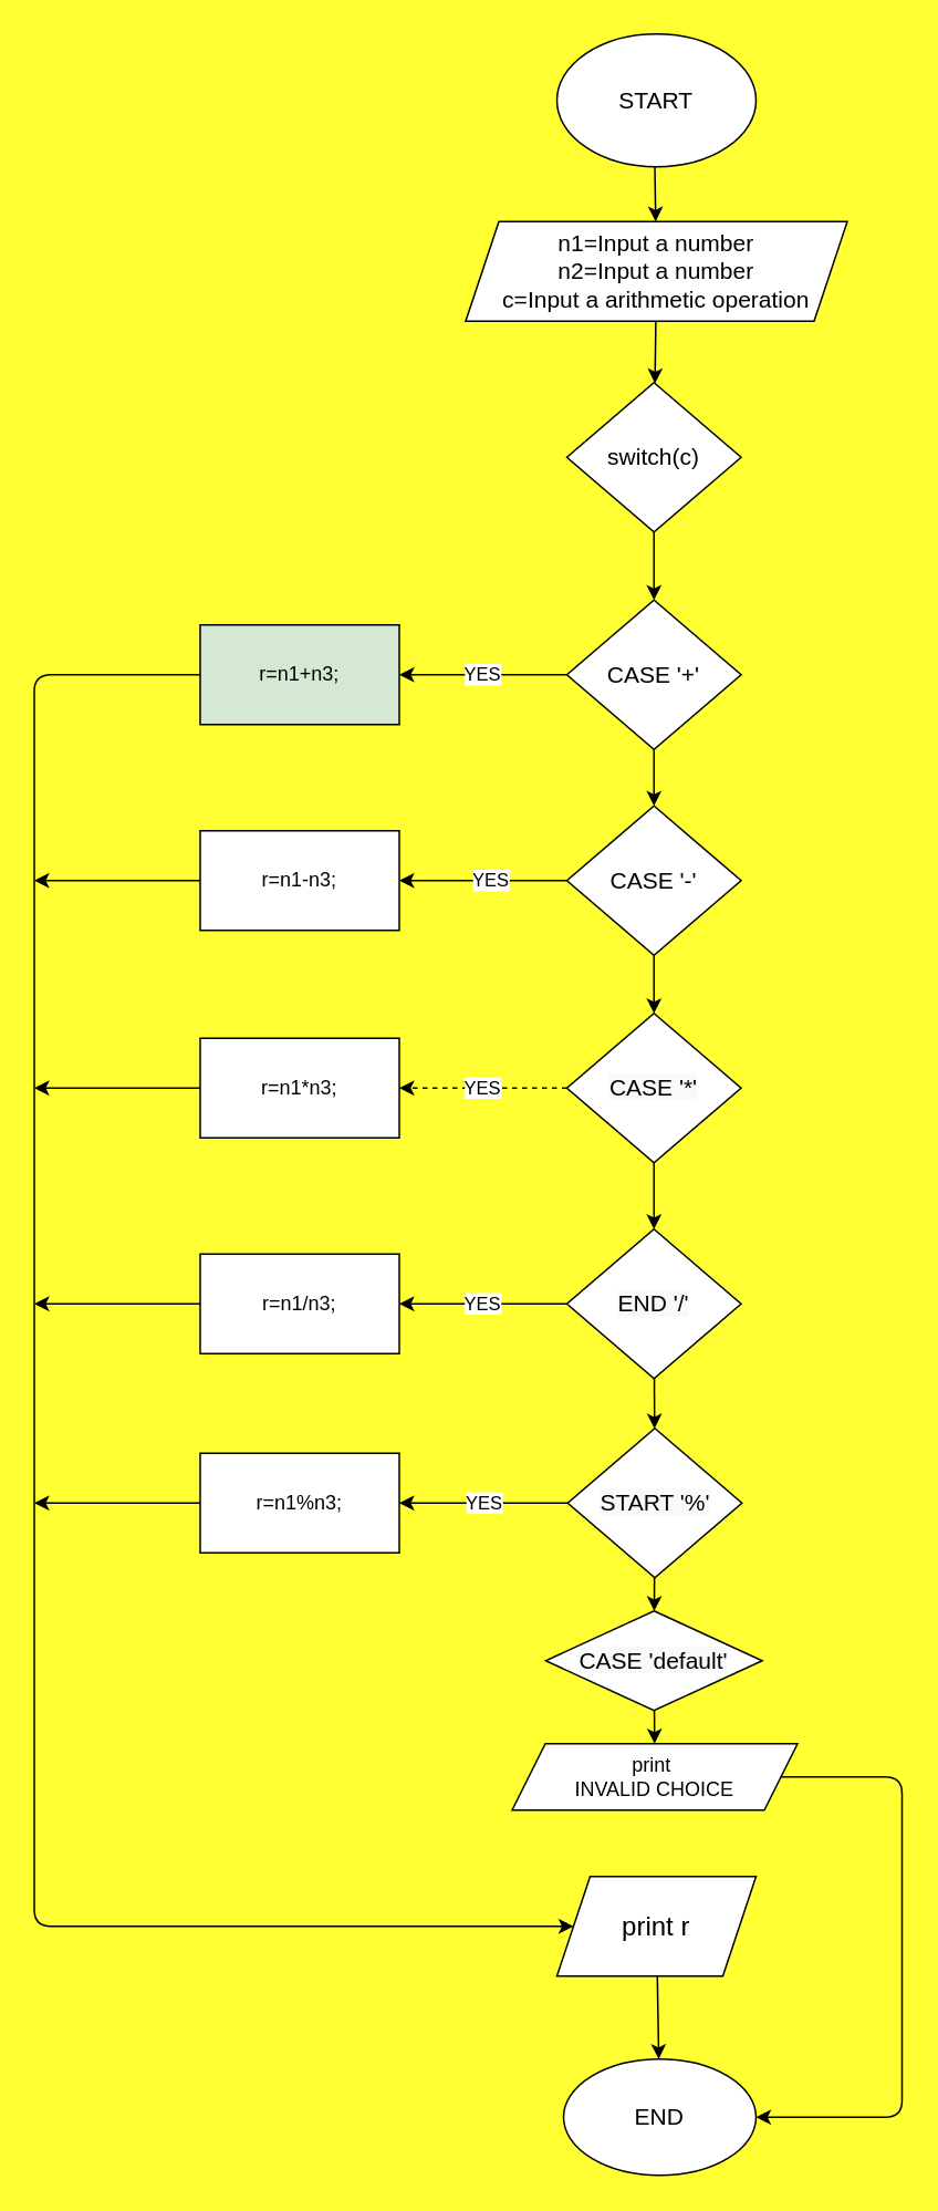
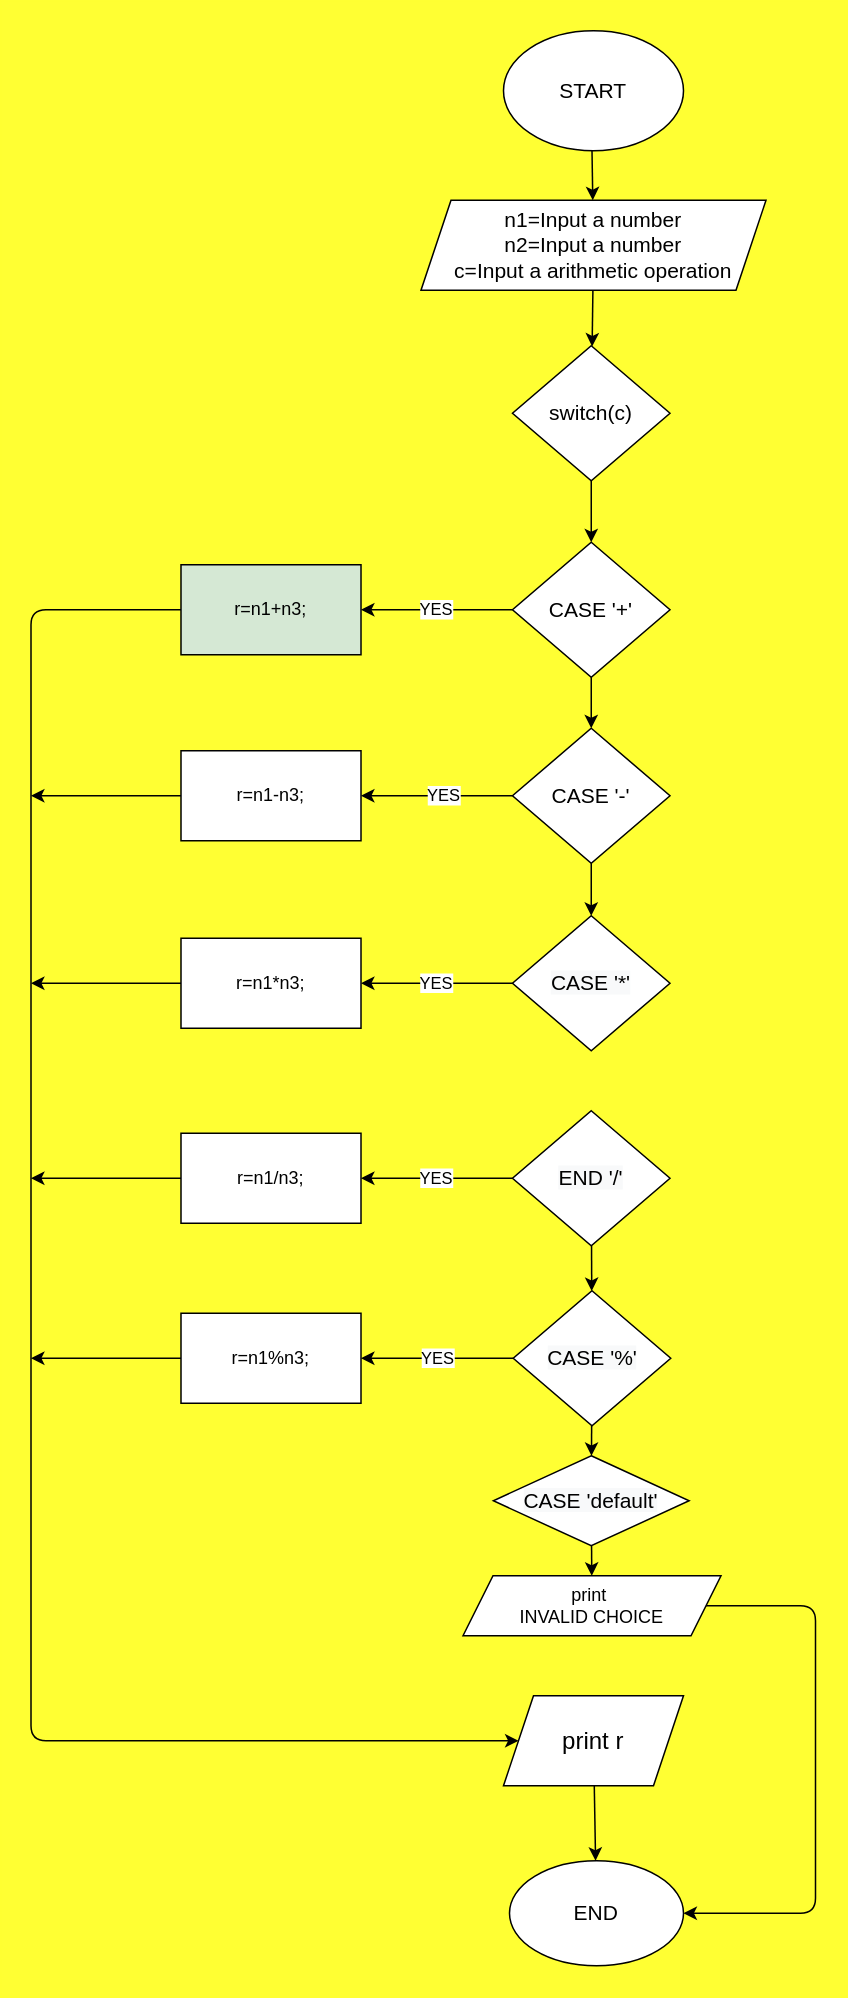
  <mxCell id="0" />
  <mxCell id="1" parent="0" />
  <mxCell id="2" value="" style="edgeStyle=none;html=1;" parent="1" target="5" edge="1"><mxGeometry relative="1" as="geometry"><mxPoint x="394" y="100" as="sourcePoint" /></mxGeometry></mxCell>
  <mxCell id="3" value="&lt;font style=&quot;font-size: 14px&quot;&gt;START&lt;/font&gt;" style="ellipse;whiteSpace=wrap;html=1;" parent="1" vertex="1"><mxGeometry x="335" y="20" width="120" height="80" as="geometry" /></mxCell>
  <mxCell id="4" value="" style="edgeStyle=none;html=1;" parent="1" source="5" target="7" edge="1"><mxGeometry relative="1" as="geometry" /></mxCell>
  <mxCell id="5" value="n1=Input a number&lt;br&gt;n2=Input a number&lt;br&gt;c=Input a&amp;nbsp;arithmetic operation" style="shape=parallelogram;perimeter=parallelogramPerimeter;whiteSpace=wrap;html=1;fixedSize=1;fontSize=14;" parent="1" vertex="1"><mxGeometry x="280" y="133" width="230" height="60" as="geometry" /></mxCell>
  <mxCell id="6" value="" style="edgeStyle=none;html=1;" parent="1" source="7" target="10" edge="1"><mxGeometry relative="1" as="geometry" /></mxCell>
  <mxCell id="7" value="switch(c)" style="rhombus;whiteSpace=wrap;html=1;fontSize=14;" parent="1" vertex="1"><mxGeometry x="341" y="230" width="105" height="90" as="geometry" /></mxCell>
  <mxCell id="8" value="" style="edgeStyle=none;html=1;" parent="1" source="10" target="17" edge="1"><mxGeometry relative="1" as="geometry" /></mxCell>
  <mxCell id="9" value="YES" style="edgeStyle=none;html=1;" parent="1" source="10" target="25" edge="1"><mxGeometry relative="1" as="geometry" /></mxCell>
  <mxCell id="10" value="CASE '+'" style="rhombus;whiteSpace=wrap;html=1;fontSize=14;" parent="1" vertex="1"><mxGeometry x="341" y="361" width="105" height="90" as="geometry" /></mxCell>
- <mxCell id="11" value="" style="edgeStyle=none;html=1;" parent="1" source="13" target="20" edge="1"><mxGeometry relative="1" as="geometry" /></mxCell>
- <mxCell id="12" value="YES" style="edgeStyle=none;html=1;dashed=1;" parent="1" source="13" target="29" edge="1"><mxGeometry relative="1" as="geometry" /></mxCell>
+ <mxCell id="12" value="YES" style="edgeStyle=none;html=1;" parent="1" source="13" target="29" edge="1"><mxGeometry relative="1" as="geometry" /></mxCell>
  <mxCell id="13" value="&lt;span style=&quot;color: rgb(0 , 0 , 0) ; font-family: &amp;#34;helvetica&amp;#34; ; font-size: 14px ; font-style: normal ; font-weight: 400 ; letter-spacing: normal ; text-align: center ; text-indent: 0px ; text-transform: none ; word-spacing: 0px ; background-color: rgb(248 , 249 , 250) ; display: inline ; float: none&quot;&gt;CASE '*'&lt;/span&gt;" style="rhombus;whiteSpace=wrap;html=1;fontSize=14;" parent="1" vertex="1"><mxGeometry x="341" y="610" width="105" height="90" as="geometry" /></mxCell>
  <mxCell id="14" value="" style="edgeStyle=none;html=1;" parent="1" source="17" target="13" edge="1"><mxGeometry relative="1" as="geometry" /></mxCell>
  <mxCell id="15" value="" style="edgeStyle=none;html=1;" parent="1" source="17" target="27" edge="1"><mxGeometry relative="1" as="geometry" /></mxCell>
  <mxCell id="16" value="YES" style="edgeLabel;html=1;align=center;verticalAlign=middle;resizable=0;points=[];fontSize=11;" parent="15" vertex="1" connectable="0"><mxGeometry x="-0.069" y="-1" relative="1" as="geometry"><mxPoint as="offset" /></mxGeometry></mxCell>
  <mxCell id="17" value="CASE '-'" style="rhombus;whiteSpace=wrap;html=1;fontSize=14;" parent="1" vertex="1"><mxGeometry x="341" y="485" width="105" height="90" as="geometry" /></mxCell>
  <mxCell id="18" value="" style="edgeStyle=none;html=1;" parent="1" source="20" target="23" edge="1"><mxGeometry relative="1" as="geometry" /></mxCell>
  <mxCell id="19" value="YES" style="edgeStyle=none;html=1;" parent="1" source="20" target="31" edge="1"><mxGeometry relative="1" as="geometry" /></mxCell>
  <mxCell id="20" value="&lt;span style=&quot;color: rgb(0 , 0 , 0) ; font-family: &amp;#34;helvetica&amp;#34; ; font-size: 14px ; font-style: normal ; font-weight: 400 ; letter-spacing: normal ; text-align: center ; text-indent: 0px ; text-transform: none ; word-spacing: 0px ; background-color: rgb(248 , 249 , 250) ; display: inline ; float: none&quot;&gt;END '/'&lt;/span&gt;" style="rhombus;whiteSpace=wrap;html=1;fontSize=14;" parent="1" vertex="1"><mxGeometry x="341" y="740" width="105" height="90" as="geometry" /></mxCell>
  <mxCell id="21" value="YES" style="edgeStyle=none;html=1;" parent="1" source="23" target="33" edge="1"><mxGeometry relative="1" as="geometry" /></mxCell>
  <mxCell id="22" value="" style="edgeStyle=none;html=1;fontSize=11;" parent="1" source="23" target="35" edge="1"><mxGeometry relative="1" as="geometry" /></mxCell>
- <mxCell id="23" value="&lt;span style=&quot;color: rgb(0 , 0 , 0) ; font-family: &amp;#34;helvetica&amp;#34; ; font-size: 14px ; font-style: normal ; font-weight: 400 ; letter-spacing: normal ; text-align: center ; text-indent: 0px ; text-transform: none ; word-spacing: 0px ; background-color: rgb(248 , 249 , 250) ; display: inline ; float: none&quot;&gt;START '%'&lt;/span&gt;" style="rhombus;whiteSpace=wrap;html=1;fontSize=14;" parent="1" vertex="1"><mxGeometry x="341.5" y="860" width="105" height="90" as="geometry" /></mxCell>
+ <mxCell id="23" value="&lt;span style=&quot;color: rgb(0 , 0 , 0) ; font-family: &amp;#34;helvetica&amp;#34; ; font-size: 14px ; font-style: normal ; font-weight: 400 ; letter-spacing: normal ; text-align: center ; text-indent: 0px ; text-transform: none ; word-spacing: 0px ; background-color: rgb(248 , 249 , 250) ; display: inline ; float: none&quot;&gt;CASE '%'&lt;/span&gt;" style="rhombus;whiteSpace=wrap;html=1;fontSize=14;" parent="1" vertex="1"><mxGeometry x="341.5" y="860" width="105" height="90" as="geometry" /></mxCell>
  <mxCell id="24" style="edgeStyle=none;html=1;exitX=0;exitY=0.5;exitDx=0;exitDy=0;entryX=0;entryY=0.5;entryDx=0;entryDy=0;" parent="1" source="25" target="37" edge="1"><mxGeometry relative="1" as="geometry"><Array as="points"><mxPoint x="20" y="406" /><mxPoint x="20" y="1050" /><mxPoint x="20" y="1160" /></Array><mxPoint x="243" y="1160" as="targetPoint" /></mxGeometry></mxCell>
  <mxCell id="25" value="r=n1+n3;" style="rounded=0;whiteSpace=wrap;html=1;fillColor=#d5e8d4;" parent="1" vertex="1"><mxGeometry x="120" y="376" width="120" height="60" as="geometry" /></mxCell>
  <mxCell id="26" style="edgeStyle=none;html=1;" parent="1" source="27" edge="1"><mxGeometry relative="1" as="geometry"><mxPoint x="20" y="530" as="targetPoint" /></mxGeometry></mxCell>
  <mxCell id="27" value="r=n1-n3;" style="rounded=0;whiteSpace=wrap;html=1;" parent="1" vertex="1"><mxGeometry x="120" y="500" width="120" height="60" as="geometry" /></mxCell>
  <mxCell id="28" style="edgeStyle=none;html=1;" parent="1" source="29" edge="1"><mxGeometry relative="1" as="geometry"><mxPoint x="20" y="655" as="targetPoint" /></mxGeometry></mxCell>
  <mxCell id="29" value="r=n1*n3;" style="rounded=0;whiteSpace=wrap;html=1;" parent="1" vertex="1"><mxGeometry x="120" y="625" width="120" height="60" as="geometry" /></mxCell>
  <mxCell id="30" style="edgeStyle=none;html=1;" parent="1" source="31" edge="1"><mxGeometry relative="1" as="geometry"><mxPoint x="20" y="785" as="targetPoint" /></mxGeometry></mxCell>
  <mxCell id="31" value="r=n1/n3;" style="rounded=0;whiteSpace=wrap;html=1;" parent="1" vertex="1"><mxGeometry x="120" y="755" width="120" height="60" as="geometry" /></mxCell>
  <mxCell id="32" style="edgeStyle=none;html=1;" parent="1" source="33" edge="1"><mxGeometry relative="1" as="geometry"><mxPoint x="20" y="905" as="targetPoint" /></mxGeometry></mxCell>
  <mxCell id="33" value="r=n1%n3;" style="rounded=0;whiteSpace=wrap;html=1;" parent="1" vertex="1"><mxGeometry x="120" y="875" width="120" height="60" as="geometry" /></mxCell>
  <mxCell id="34" value="" style="edgeStyle=none;html=1;" edge="1" parent="1" source="35" target="40"><mxGeometry relative="1" as="geometry" /></mxCell>
  <mxCell id="35" value="&lt;span style=&quot;color: rgb(0 , 0 , 0) ; font-family: &amp;#34;helvetica&amp;#34; ; font-size: 14px ; font-style: normal ; font-weight: 400 ; letter-spacing: normal ; text-align: center ; text-indent: 0px ; text-transform: none ; word-spacing: 0px ; background-color: rgb(248 , 249 , 250) ; display: inline ; float: none&quot;&gt;CASE 'default'&lt;/span&gt;" style="rhombus;whiteSpace=wrap;html=1;fontSize=14;" parent="1" vertex="1"><mxGeometry x="328.25" y="970" width="130.5" height="60" as="geometry" /></mxCell>
  <mxCell id="36" value="" style="edgeStyle=none;html=1;fontSize=14;" parent="1" source="37" target="38" edge="1"><mxGeometry relative="1" as="geometry" /></mxCell>
  <mxCell id="37" value="&lt;font size=&quot;3&quot;&gt;print r&lt;/font&gt;" style="shape=parallelogram;perimeter=parallelogramPerimeter;whiteSpace=wrap;html=1;fixedSize=1;fontSize=11;" parent="1" vertex="1"><mxGeometry x="335" y="1130" width="120" height="60" as="geometry" /></mxCell>
  <mxCell id="38" value="END" style="ellipse;whiteSpace=wrap;html=1;fontSize=14;" parent="1" vertex="1"><mxGeometry x="339" y="1240" width="116" height="70" as="geometry" /></mxCell>
  <mxCell id="39" style="edgeStyle=none;html=1;entryX=1;entryY=0.5;entryDx=0;entryDy=0;exitX=1;exitY=0.5;exitDx=0;exitDy=0;" edge="1" parent="1" source="40" target="38"><mxGeometry relative="1" as="geometry"><Array as="points"><mxPoint x="543" y="1070" /><mxPoint x="543" y="1275" /></Array></mxGeometry></mxCell>
  <mxCell id="40" value="print&amp;nbsp;&lt;br&gt;INVALID CHOICE" style="shape=parallelogram;perimeter=parallelogramPerimeter;whiteSpace=wrap;html=1;fixedSize=1;" vertex="1" parent="1"><mxGeometry x="308" y="1050" width="172" height="40" as="geometry" /></mxCell>
